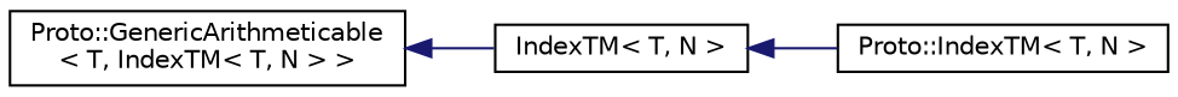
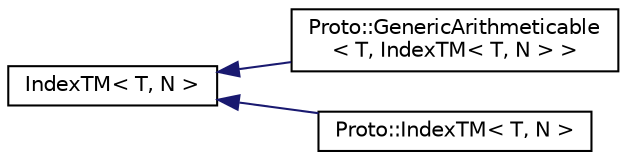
  digraph {
    rankdir=LR
    node [color=black fillcolor=white fontname=Helvetica fontsize=10 shape=record style=filled]
    edge [color=midnightblue dir=back fontname=Helvetica fontsize=10 labelfontname=Helvetica labelfontsize=10 style=solid]
    n1 [height=0.2 label="Proto::GenericArithmeticable\l\< T, IndexTM\< T, N \> \>" width=0.4]
    n2 [height=0.2 label="IndexTM\< T, N \>" width=0.4]
    n3 [height=0.2 label="Proto::IndexTM\< T, N \>" width=0.4]
-   n1 -> n2
+   n2 -> n1
    n2 -> n3
  }
